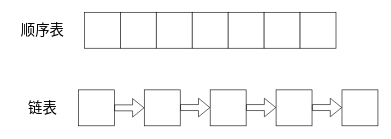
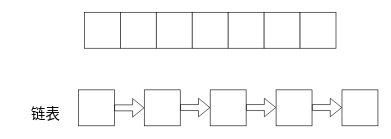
  <mxCell id="0" />
  <mxCell id="1" parent="0" />
  <mxCell id="2" value="" style="whiteSpace=wrap;html=1;aspect=fixed;" vertex="1" parent="1"><mxGeometry x="140" y="20" width="60" height="60" as="geometry" /></mxCell>
  <mxCell id="3" value="" style="whiteSpace=wrap;html=1;aspect=fixed;" vertex="1" parent="1"><mxGeometry x="200" y="20" width="60" height="60" as="geometry" /></mxCell>
  <mxCell id="4" value="" style="whiteSpace=wrap;html=1;aspect=fixed;" vertex="1" parent="1"><mxGeometry x="260" y="20" width="60" height="60" as="geometry" /></mxCell>
  <mxCell id="5" value="" style="whiteSpace=wrap;html=1;aspect=fixed;" vertex="1" parent="1"><mxGeometry x="320" y="20" width="60" height="60" as="geometry" /></mxCell>
  <mxCell id="6" value="" style="whiteSpace=wrap;html=1;aspect=fixed;" vertex="1" parent="1"><mxGeometry x="380" y="20" width="60" height="60" as="geometry" /></mxCell>
  <mxCell id="7" value="" style="whiteSpace=wrap;html=1;aspect=fixed;" vertex="1" parent="1"><mxGeometry x="440" y="20" width="60" height="60" as="geometry" /></mxCell>
  <mxCell id="8" value="" style="whiteSpace=wrap;html=1;aspect=fixed;" vertex="1" parent="1"><mxGeometry x="500" y="20" width="60" height="60" as="geometry" /></mxCell>
  <mxCell id="9" value="" style="whiteSpace=wrap;html=1;aspect=fixed;" vertex="1" parent="1"><mxGeometry x="130" y="149.5" width="60" height="60" as="geometry" /></mxCell>
  <mxCell id="10" value="" style="whiteSpace=wrap;html=1;aspect=fixed;" vertex="1" parent="1"><mxGeometry x="240" y="149.5" width="60" height="60" as="geometry" /></mxCell>
  <mxCell id="11" value="" style="whiteSpace=wrap;html=1;aspect=fixed;" vertex="1" parent="1"><mxGeometry x="350" y="149.5" width="60" height="60" as="geometry" /></mxCell>
  <mxCell id="12" value="" style="whiteSpace=wrap;html=1;aspect=fixed;" vertex="1" parent="1"><mxGeometry x="460" y="149.5" width="60" height="60" as="geometry" /></mxCell>
  <mxCell id="13" value="" style="whiteSpace=wrap;html=1;aspect=fixed;" vertex="1" parent="1"><mxGeometry x="570" y="149.5" width="60" height="60" as="geometry" /></mxCell>
  <mxCell id="14" value="" style="shape=flexArrow;endArrow=classic;html=1;rounded=0;exitX=1;exitY=0.5;exitDx=0;exitDy=0;entryX=0;entryY=0.5;entryDx=0;entryDy=0;" edge="1" parent="1" source="9" target="10"><mxGeometry width="50" height="50" relative="1" as="geometry"><mxPoint x="570" y="269.5" as="sourcePoint" /><mxPoint x="620" y="219.5" as="targetPoint" /></mxGeometry></mxCell>
  <mxCell id="15" value="" style="shape=flexArrow;endArrow=classic;html=1;rounded=0;exitX=1;exitY=0.5;exitDx=0;exitDy=0;entryX=0;entryY=0.5;entryDx=0;entryDy=0;" edge="1" parent="1"><mxGeometry width="50" height="50" relative="1" as="geometry"><mxPoint x="300" y="179" as="sourcePoint" /><mxPoint x="350" y="179" as="targetPoint" /></mxGeometry></mxCell>
  <mxCell id="16" value="" style="shape=flexArrow;endArrow=classic;html=1;rounded=0;exitX=1;exitY=0.5;exitDx=0;exitDy=0;entryX=0;entryY=0.5;entryDx=0;entryDy=0;" edge="1" parent="1"><mxGeometry width="50" height="50" relative="1" as="geometry"><mxPoint x="410" y="179" as="sourcePoint" /><mxPoint x="460" y="179" as="targetPoint" /></mxGeometry></mxCell>
  <mxCell id="17" style="edgeStyle=orthogonalEdgeStyle;rounded=0;orthogonalLoop=1;jettySize=auto;html=1;exitX=0.5;exitY=1;exitDx=0;exitDy=0;" edge="1" parent="1" source="13" target="13"><mxGeometry relative="1" as="geometry" /></mxCell>
  <mxCell id="18" value="" style="shape=flexArrow;endArrow=classic;html=1;rounded=0;exitX=1;exitY=0.5;exitDx=0;exitDy=0;entryX=0;entryY=0.5;entryDx=0;entryDy=0;" edge="1" parent="1"><mxGeometry width="50" height="50" relative="1" as="geometry"><mxPoint x="520" y="179" as="sourcePoint" /><mxPoint x="570" y="179" as="targetPoint" /></mxGeometry></mxCell>
- <mxCell id="19" value="&lt;font style=&quot;font-size: 24px;&quot;&gt;顺序表&lt;/font&gt;" style="text;html=1;align=center;verticalAlign=middle;resizable=0;points=[];autosize=1;strokeColor=none;fillColor=none;" vertex="1" parent="1"><mxGeometry x="20" y="30" width="100" height="40" as="geometry" /></mxCell>
- <mxCell id="20" value="&lt;font style=&quot;font-size: 24px;&quot;&gt;链表&lt;/font&gt;" style="text;html=1;align=center;verticalAlign=middle;resizable=0;points=[];autosize=1;strokeColor=none;fillColor=none;" vertex="1" parent="1"><mxGeometry x="35" y="159.5" width="70" height="40" as="geometry" /></mxCell>
+ <mxCell id="20" value="&lt;font style=&quot;font-size: 24px;&quot;&gt;链表&lt;/font&gt;" style="text;html=1;align=center;verticalAlign=middle;resizable=0;points=[];autosize=1;strokeColor=none;fillColor=none;" vertex="1" parent="1"><mxGeometry x="40" y="169.5" width="70" height="40" as="geometry" /></mxCell>
